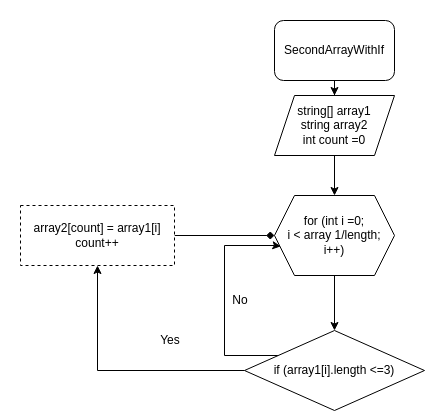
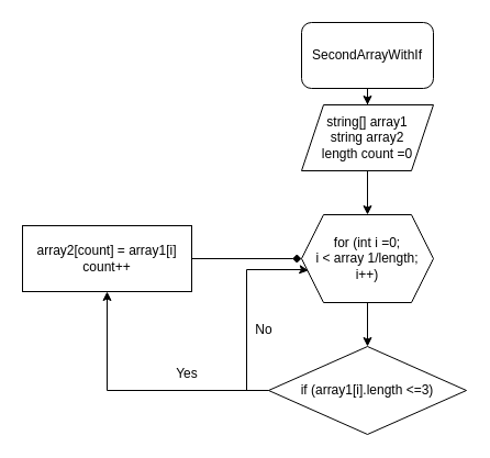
  <mxCell id="0" />
  <mxCell id="1" parent="0" />
  <mxCell id="2" value="" style="edgeStyle=orthogonalEdgeStyle;rounded=0;orthogonalLoop=1;jettySize=auto;html=1;" edge="1" parent="1" source="3" target="5"><mxGeometry relative="1" as="geometry" /></mxCell>
  <mxCell id="3" value="SecondArrayWithIf" style="rounded=1;whiteSpace=wrap;html=1;" vertex="1" parent="1"><mxGeometry x="274" y="20" width="120" height="60" as="geometry" /></mxCell>
  <mxCell id="4" value="" style="edgeStyle=orthogonalEdgeStyle;rounded=0;orthogonalLoop=1;jettySize=auto;html=1;" edge="1" parent="1" source="5" target="7"><mxGeometry relative="1" as="geometry" /></mxCell>
- <mxCell id="5" value="string[] array1&lt;br&gt;string array2&lt;br&gt;int count =0" style="shape=parallelogram;perimeter=parallelogramPerimeter;whiteSpace=wrap;html=1;fixedSize=1;" vertex="1" parent="1"><mxGeometry x="274" y="95" width="120" height="60" as="geometry" /></mxCell>
+ <mxCell id="5" value="string[] array1&lt;br&gt;string array2&lt;br&gt;length count =0" style="shape=parallelogram;perimeter=parallelogramPerimeter;whiteSpace=wrap;html=1;fixedSize=1;" vertex="1" parent="1"><mxGeometry x="274" y="95" width="120" height="60" as="geometry" /></mxCell>
  <mxCell id="6" value="" style="edgeStyle=orthogonalEdgeStyle;rounded=0;orthogonalLoop=1;jettySize=auto;html=1;" edge="1" parent="1" source="7" target="12"><mxGeometry relative="1" as="geometry" /></mxCell>
  <mxCell id="7" value="for (int i =0; &lt;br&gt;i &amp;lt; array 1/length;&lt;br&gt;i++)" style="shape=hexagon;perimeter=hexagonPerimeter2;whiteSpace=wrap;html=1;fixedSize=1;" vertex="1" parent="1"><mxGeometry x="274" y="195" width="120" height="80" as="geometry" /></mxCell>
  <mxCell id="8" style="edgeStyle=orthogonalEdgeStyle;rounded=0;orthogonalLoop=1;jettySize=auto;html=1;endArrow=diamond;" edge="1" parent="1" source="9" target="7"><mxGeometry relative="1" as="geometry" /></mxCell>
- <mxCell id="9" value="array2[count] = array1[i]&lt;br&gt;count++" style="rounded=0;whiteSpace=wrap;html=1;dashed=1;" vertex="1" parent="1"><mxGeometry x="20" y="205" width="154" height="60" as="geometry" /></mxCell>
+ <mxCell id="9" value="array2[count] = array1[i]&lt;br&gt;count++" style="rounded=0;whiteSpace=wrap;html=1;" vertex="1" parent="1"><mxGeometry x="20" y="205" width="154" height="60" as="geometry" /></mxCell>
  <mxCell id="10" style="edgeStyle=orthogonalEdgeStyle;rounded=0;orthogonalLoop=1;jettySize=auto;html=1;entryX=0.053;entryY=0.635;entryDx=0;entryDy=0;entryPerimeter=0;" edge="1" parent="1" source="12" target="7"><mxGeometry relative="1" as="geometry"><Array as="points"><mxPoint x="224" y="355" /><mxPoint x="224" y="245" /><mxPoint x="274" y="245" /></Array></mxGeometry></mxCell>
  <mxCell id="11" style="edgeStyle=orthogonalEdgeStyle;rounded=0;orthogonalLoop=1;jettySize=auto;html=1;entryX=0.5;entryY=1;entryDx=0;entryDy=0;" edge="1" parent="1" source="12" target="9"><mxGeometry relative="1" as="geometry"><mxPoint x="80" y="285" as="targetPoint" /></mxGeometry></mxCell>
- <mxCell id="12" value="if (array1[i].length &amp;lt;=3)" style="rhombus;whiteSpace=wrap;html=1;" vertex="1" parent="1"><mxGeometry x="244" y="330" width="180" height="80" as="geometry" /></mxCell>
+ <mxCell id="12" value="if (array1[i].length &amp;lt;=3)" style="rhombus;whiteSpace=wrap;html=1;" vertex="1" parent="1"><mxGeometry x="244" y="315" width="180" height="80" as="geometry" /></mxCell>
  <mxCell id="13" value="No" style="text;html=1;strokeColor=none;fillColor=none;align=center;verticalAlign=middle;whiteSpace=wrap;rounded=0;" vertex="1" parent="1"><mxGeometry x="210" y="285" width="60" height="30" as="geometry" /></mxCell>
  <mxCell id="14" value="Yes" style="text;html=1;strokeColor=none;fillColor=none;align=center;verticalAlign=middle;whiteSpace=wrap;rounded=0;" vertex="1" parent="1"><mxGeometry x="140" y="325" width="60" height="30" as="geometry" /></mxCell>
